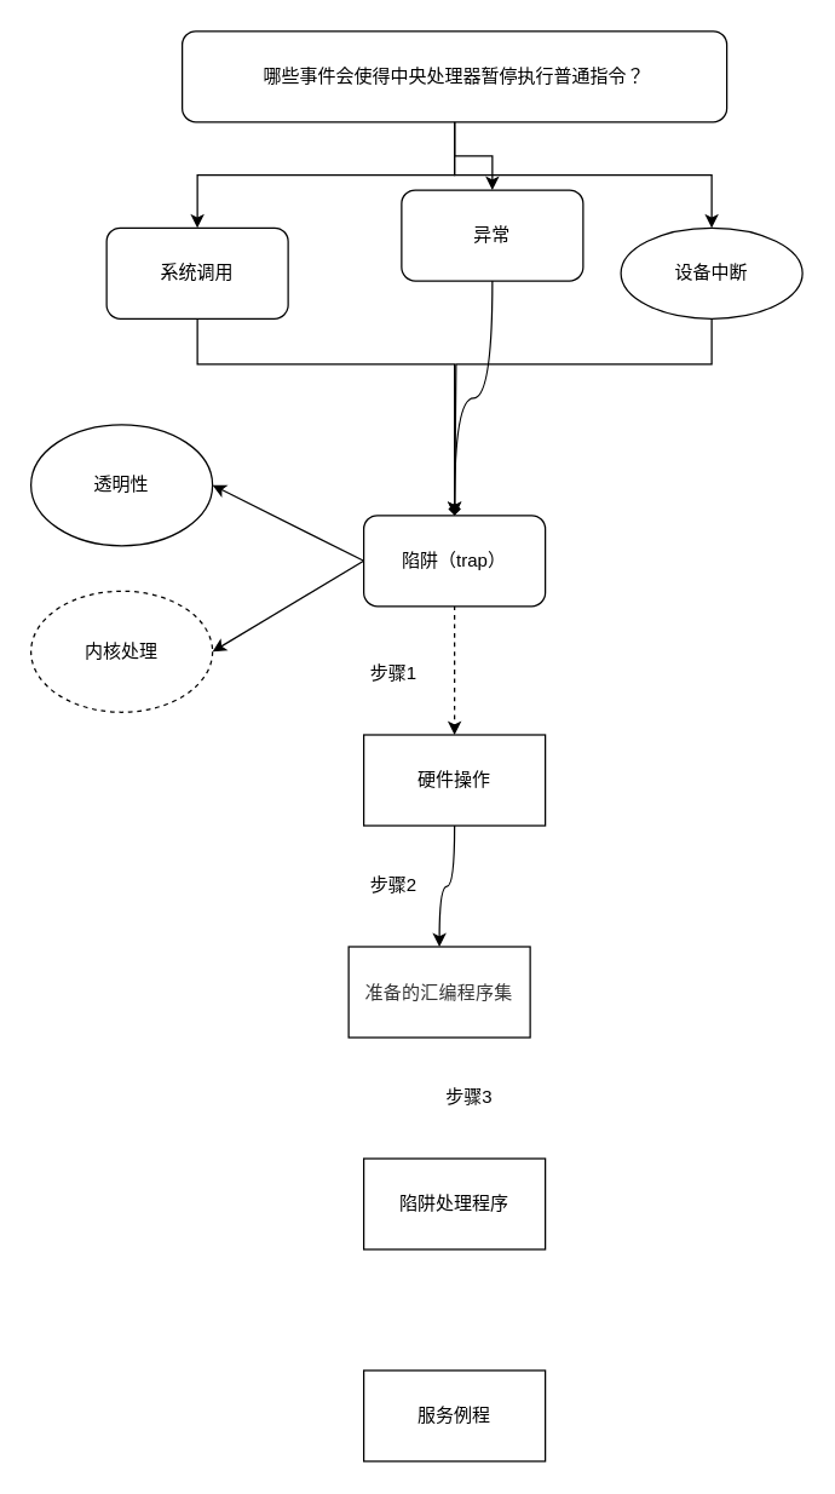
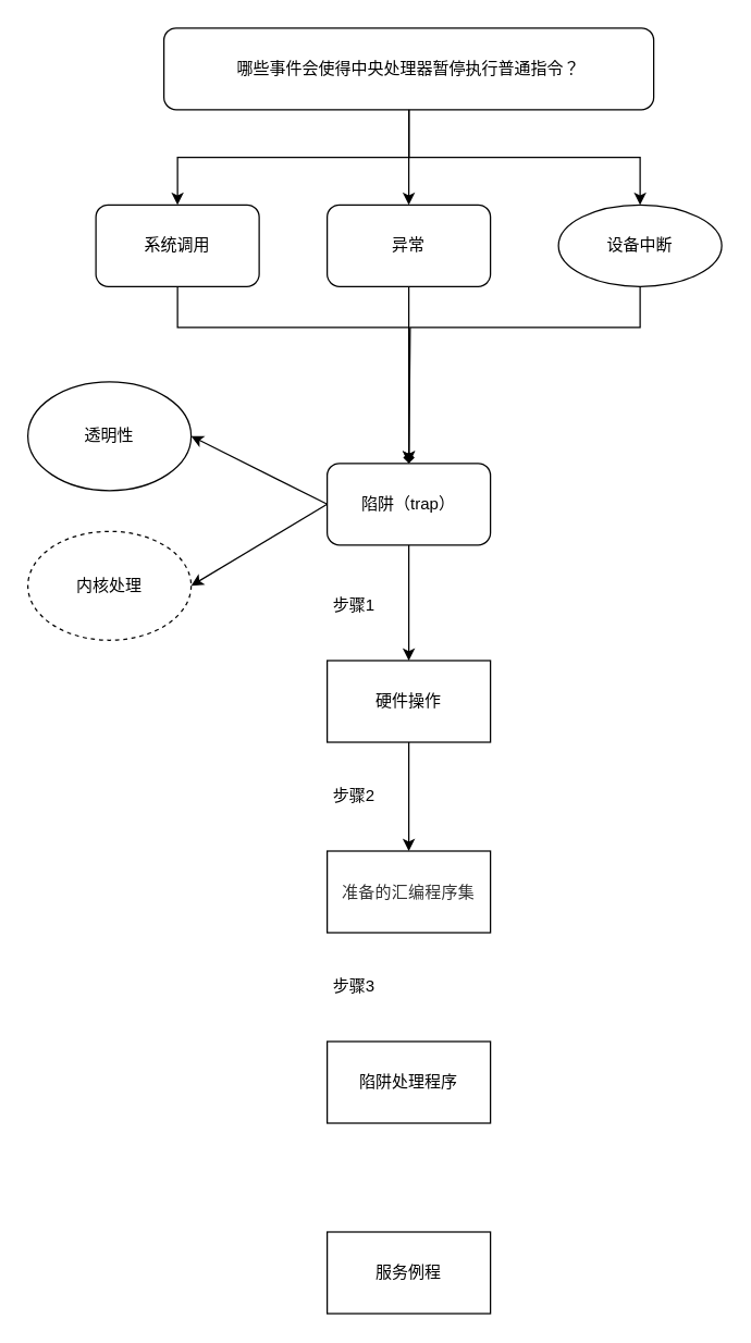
  <mxCell id="0" />
  <mxCell id="1" parent="0" />
  <mxCell id="2" style="rounded=0;orthogonalLoop=1;jettySize=auto;html=1;exitX=0;exitY=0.5;exitDx=0;exitDy=0;entryX=1;entryY=0.5;entryDx=0;entryDy=0;" edge="1" parent="1" source="5" target="17"><mxGeometry relative="1" as="geometry" /></mxCell>
  <mxCell id="3" style="rounded=0;orthogonalLoop=1;jettySize=auto;html=1;entryX=1;entryY=0.5;entryDx=0;entryDy=0;exitX=0;exitY=0.5;exitDx=0;exitDy=0;" edge="1" parent="1" source="5" target="16"><mxGeometry relative="1" as="geometry" /></mxCell>
- <mxCell id="4" style="edgeStyle=orthogonalEdgeStyle;curved=1;rounded=0;orthogonalLoop=1;jettySize=auto;html=1;exitX=0.5;exitY=1;exitDx=0;exitDy=0;entryX=0.5;entryY=0;entryDx=0;entryDy=0;dashed=1;" edge="1" parent="1" source="5" target="19"><mxGeometry relative="1" as="geometry" /></mxCell>
+ <mxCell id="4" style="edgeStyle=orthogonalEdgeStyle;curved=1;rounded=0;orthogonalLoop=1;jettySize=auto;html=1;exitX=0.5;exitY=1;exitDx=0;exitDy=0;entryX=0.5;entryY=0;entryDx=0;entryDy=0;" edge="1" parent="1" source="5" target="19"><mxGeometry relative="1" as="geometry" /></mxCell>
  <mxCell id="5" value="陷阱（trap）" style="rounded=1;whiteSpace=wrap;html=1;" vertex="1" parent="1"><mxGeometry x="240" y="340" width="120" height="60" as="geometry" /></mxCell>
  <mxCell id="6" style="edgeStyle=orthogonalEdgeStyle;rounded=0;orthogonalLoop=1;jettySize=auto;html=1;entryX=0.5;entryY=0;entryDx=0;entryDy=0;" edge="1" parent="1" source="9" target="13"><mxGeometry relative="1" as="geometry" /></mxCell>
  <mxCell id="7" style="edgeStyle=orthogonalEdgeStyle;rounded=0;orthogonalLoop=1;jettySize=auto;html=1;" edge="1" parent="1" source="9" target="15"><mxGeometry relative="1" as="geometry" /></mxCell>
  <mxCell id="8" style="edgeStyle=orthogonalEdgeStyle;rounded=0;orthogonalLoop=1;jettySize=auto;html=1;entryX=0.5;entryY=0;entryDx=0;entryDy=0;" edge="1" parent="1" source="9" target="11"><mxGeometry relative="1" as="geometry" /></mxCell>
  <mxCell id="9" value="哪些事件会使得中央处理器暂停执行普通指令？" style="rounded=1;whiteSpace=wrap;html=1;" vertex="1" parent="1"><mxGeometry x="120" y="20" width="360" height="60" as="geometry" /></mxCell>
  <mxCell id="10" style="edgeStyle=orthogonalEdgeStyle;rounded=0;orthogonalLoop=1;jettySize=auto;html=1;exitX=0.5;exitY=1;exitDx=0;exitDy=0;entryX=0.5;entryY=0;entryDx=0;entryDy=0;" edge="1" parent="1" source="11" target="5"><mxGeometry relative="1" as="geometry"><Array as="points"><mxPoint x="130" y="240" /><mxPoint x="300" y="240" /></Array></mxGeometry></mxCell>
  <mxCell id="11" value="系统调用" style="whiteSpace=wrap;html=1;rounded=1;" vertex="1" parent="1"><mxGeometry x="70" y="150" width="120" height="60" as="geometry" /></mxCell>
  <mxCell id="12" style="edgeStyle=orthogonalEdgeStyle;curved=1;rounded=0;orthogonalLoop=1;jettySize=auto;html=1;entryX=0.5;entryY=0;entryDx=0;entryDy=0;" edge="1" parent="1" source="13" target="5"><mxGeometry relative="1" as="geometry"><mxPoint x="300" y="280" as="targetPoint" /></mxGeometry></mxCell>
- <mxCell id="13" value="异常" style="rounded=1;whiteSpace=wrap;html=1;" vertex="1" parent="1"><mxGeometry x="265" y="125" width="120" height="60" as="geometry" /></mxCell>
+ <mxCell id="13" value="异常" style="rounded=1;whiteSpace=wrap;html=1;" vertex="1" parent="1"><mxGeometry x="240" y="150" width="120" height="60" as="geometry" /></mxCell>
  <mxCell id="14" style="edgeStyle=orthogonalEdgeStyle;rounded=0;orthogonalLoop=1;jettySize=auto;html=1;entryX=0.5;entryY=0;entryDx=0;entryDy=0;endArrow=diamond;" edge="1" parent="1" source="15" target="5"><mxGeometry relative="1" as="geometry"><mxPoint x="300" y="280" as="targetPoint" /><Array as="points"><mxPoint x="470" y="240" /><mxPoint x="301" y="240" /></Array></mxGeometry></mxCell>
  <mxCell id="15" value="设备中断" style="ellipse;whiteSpace=wrap;html=1;" vertex="1" parent="1"><mxGeometry x="410" y="150" width="120" height="60" as="geometry" /></mxCell>
  <mxCell id="16" value="透明性" style="ellipse;whiteSpace=wrap;html=1;" vertex="1" parent="1"><mxGeometry x="20" y="280" width="120" height="80" as="geometry" /></mxCell>
  <mxCell id="17" value="内核处理" style="ellipse;whiteSpace=wrap;html=1;dashed=1;" vertex="1" parent="1"><mxGeometry x="20" y="390" width="120" height="80" as="geometry" /></mxCell>
  <mxCell id="18" value="" style="edgeStyle=orthogonalEdgeStyle;curved=1;rounded=0;orthogonalLoop=1;jettySize=auto;html=1;" edge="1" parent="1" source="19" target="21"><mxGeometry relative="1" as="geometry" /></mxCell>
  <mxCell id="19" value="硬件操作" style="rounded=0;whiteSpace=wrap;html=1;" vertex="1" parent="1"><mxGeometry x="240" y="485" width="120" height="60" as="geometry" /></mxCell>
  <mxCell id="20" value="步骤1" style="text;html=1;align=center;verticalAlign=middle;whiteSpace=wrap;rounded=0;" vertex="1" parent="1"><mxGeometry x="230" y="430" width="60" height="30" as="geometry" /></mxCell>
- <mxCell id="21" value="&lt;span style=&quot;color: rgb(51, 51, 51); font-family: &amp;quot;Helvetica Neue&amp;quot;, Helvetica, Arial, sans-serif; letter-spacing: 0.2px; orphans: 3; text-align: start; widows: 3; background-color: rgb(255, 255, 255);&quot;&gt;&lt;font style=&quot;font-size: 12px;&quot;&gt;准备的汇编程序集&lt;/font&gt;&lt;/span&gt;" style="rounded=0;whiteSpace=wrap;html=1;" vertex="1" parent="1"><mxGeometry x="230" y="625" width="120" height="60" as="geometry" /></mxCell>
+ <mxCell id="21" value="&lt;span style=&quot;color: rgb(51, 51, 51); font-family: &amp;quot;Helvetica Neue&amp;quot;, Helvetica, Arial, sans-serif; letter-spacing: 0.2px; orphans: 3; text-align: start; widows: 3; background-color: rgb(255, 255, 255);&quot;&gt;&lt;font style=&quot;font-size: 12px;&quot;&gt;准备的汇编程序集&lt;/font&gt;&lt;/span&gt;" style="rounded=0;whiteSpace=wrap;html=1;" vertex="1" parent="1"><mxGeometry x="240" y="625" width="120" height="60" as="geometry" /></mxCell>
  <mxCell id="22" value="步骤2" style="text;html=1;align=center;verticalAlign=middle;whiteSpace=wrap;rounded=0;" vertex="1" parent="1"><mxGeometry x="230" y="570" width="60" height="30" as="geometry" /></mxCell>
  <mxCell id="23" value="陷阱处理程序" style="rounded=0;whiteSpace=wrap;html=1;" vertex="1" parent="1"><mxGeometry x="240" y="765" width="120" height="60" as="geometry" /></mxCell>
  <mxCell id="24" value="服务例程" style="rounded=0;whiteSpace=wrap;html=1;" vertex="1" parent="1"><mxGeometry x="240" y="905" width="120" height="60" as="geometry" /></mxCell>
- <mxCell id="25" value="步骤3" style="text;html=1;align=center;verticalAlign=middle;whiteSpace=wrap;rounded=0;" vertex="1" parent="1"><mxGeometry x="280" y="710" width="60" height="30" as="geometry" /></mxCell>
+ <mxCell id="25" value="步骤3" style="text;html=1;align=center;verticalAlign=middle;whiteSpace=wrap;rounded=0;" vertex="1" parent="1"><mxGeometry x="230" y="710" width="60" height="30" as="geometry" /></mxCell>
